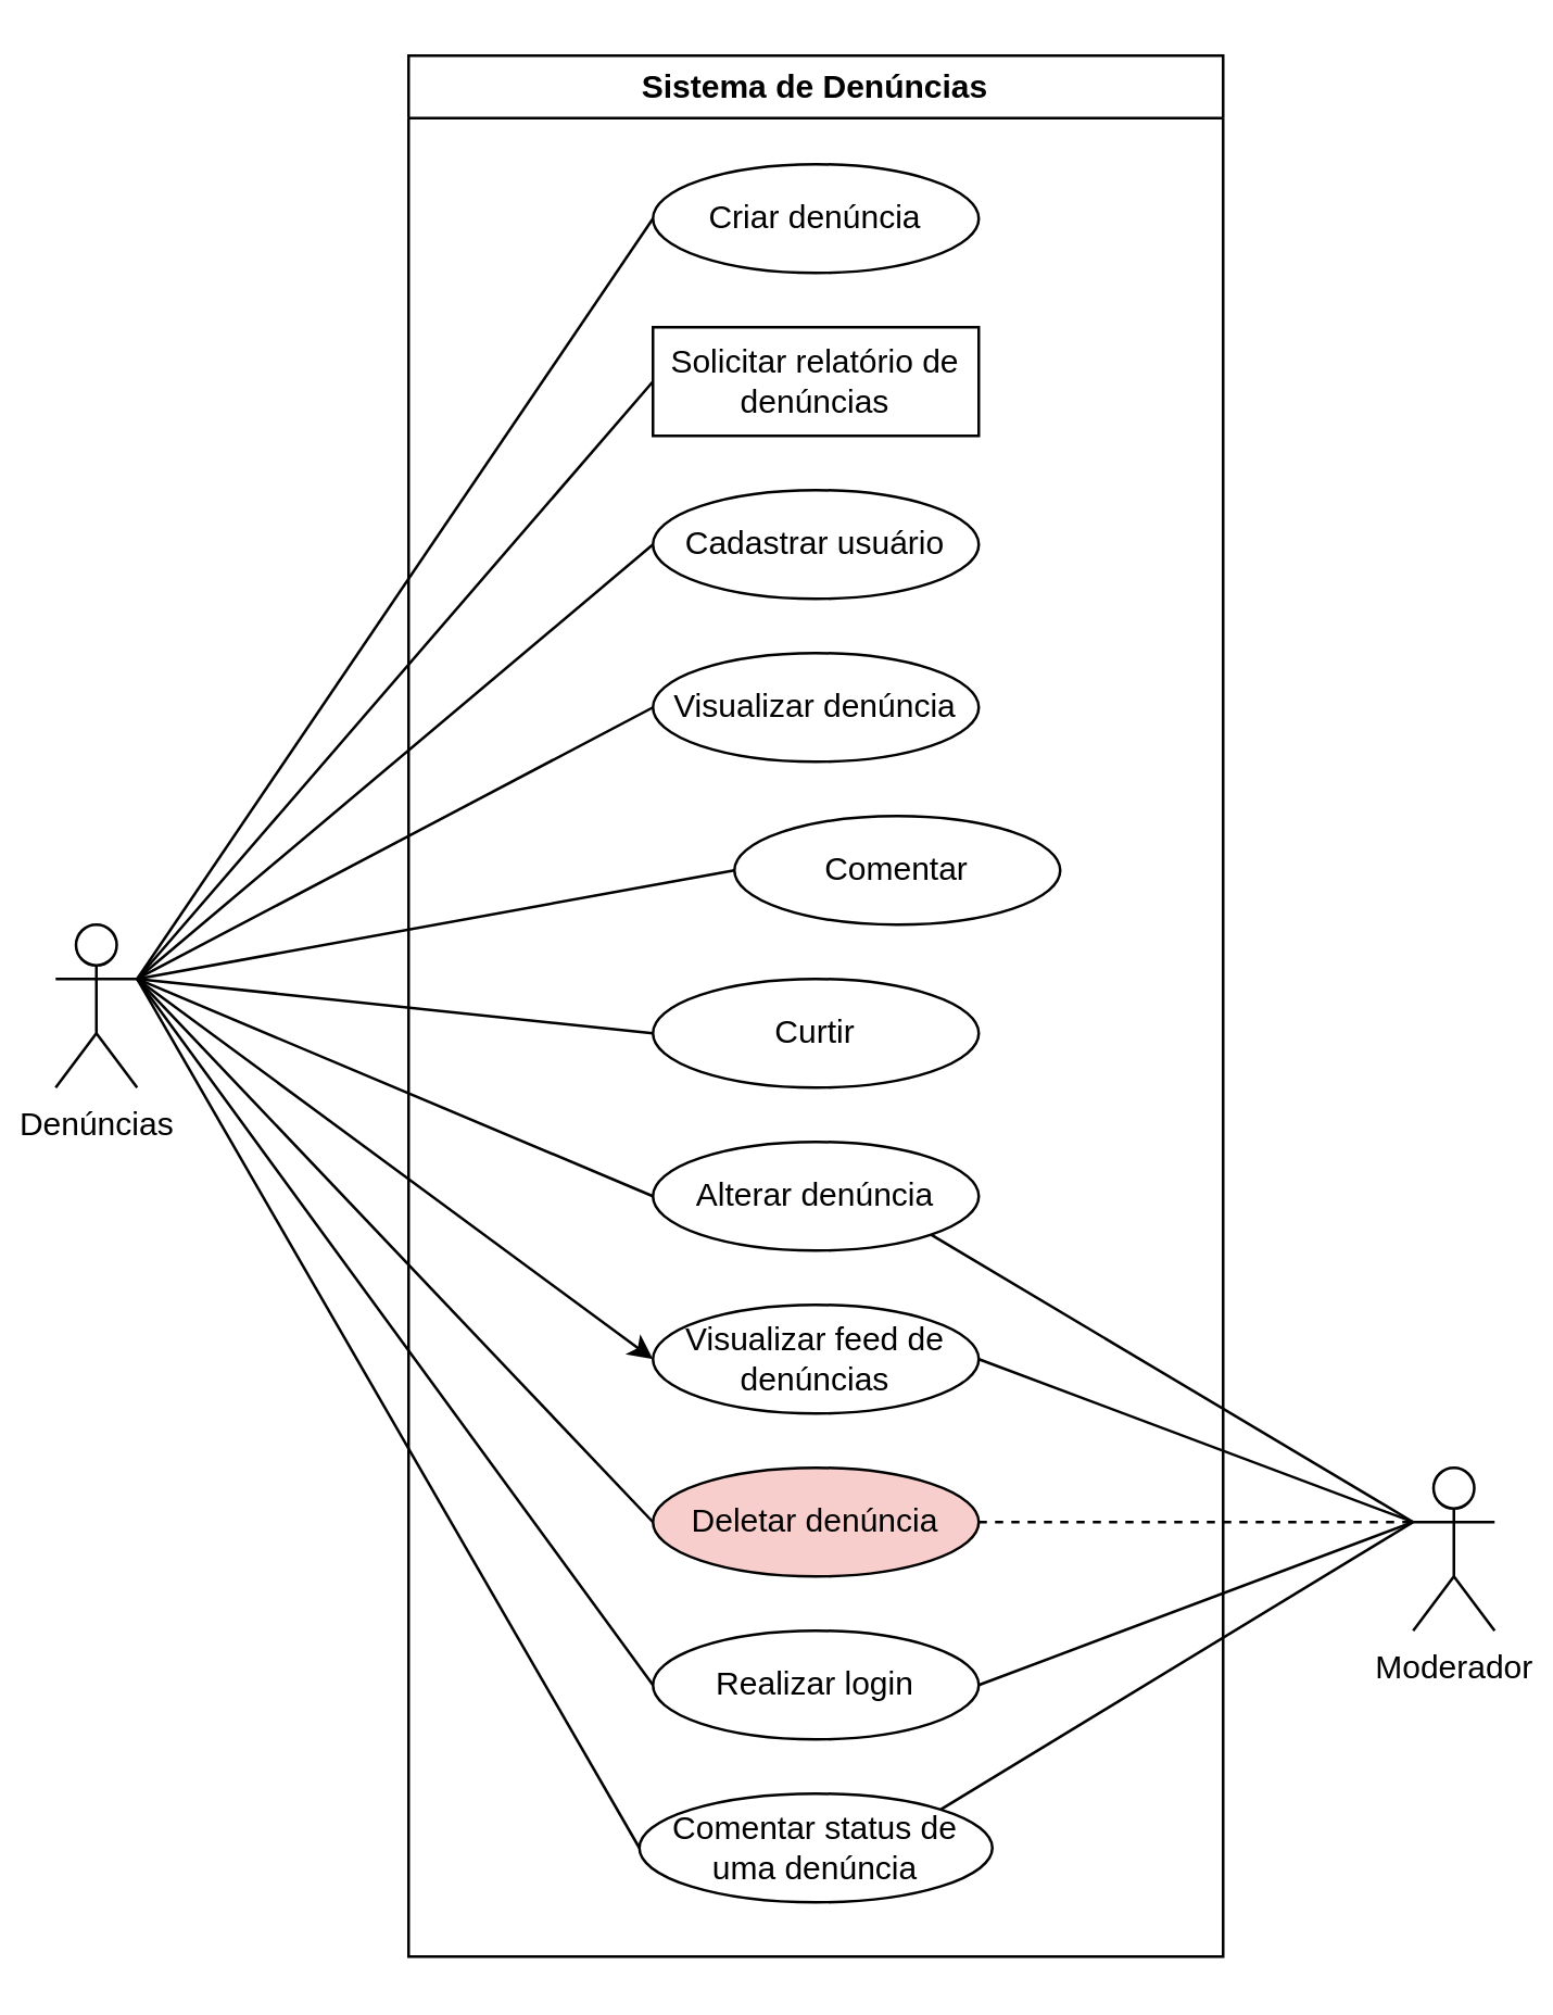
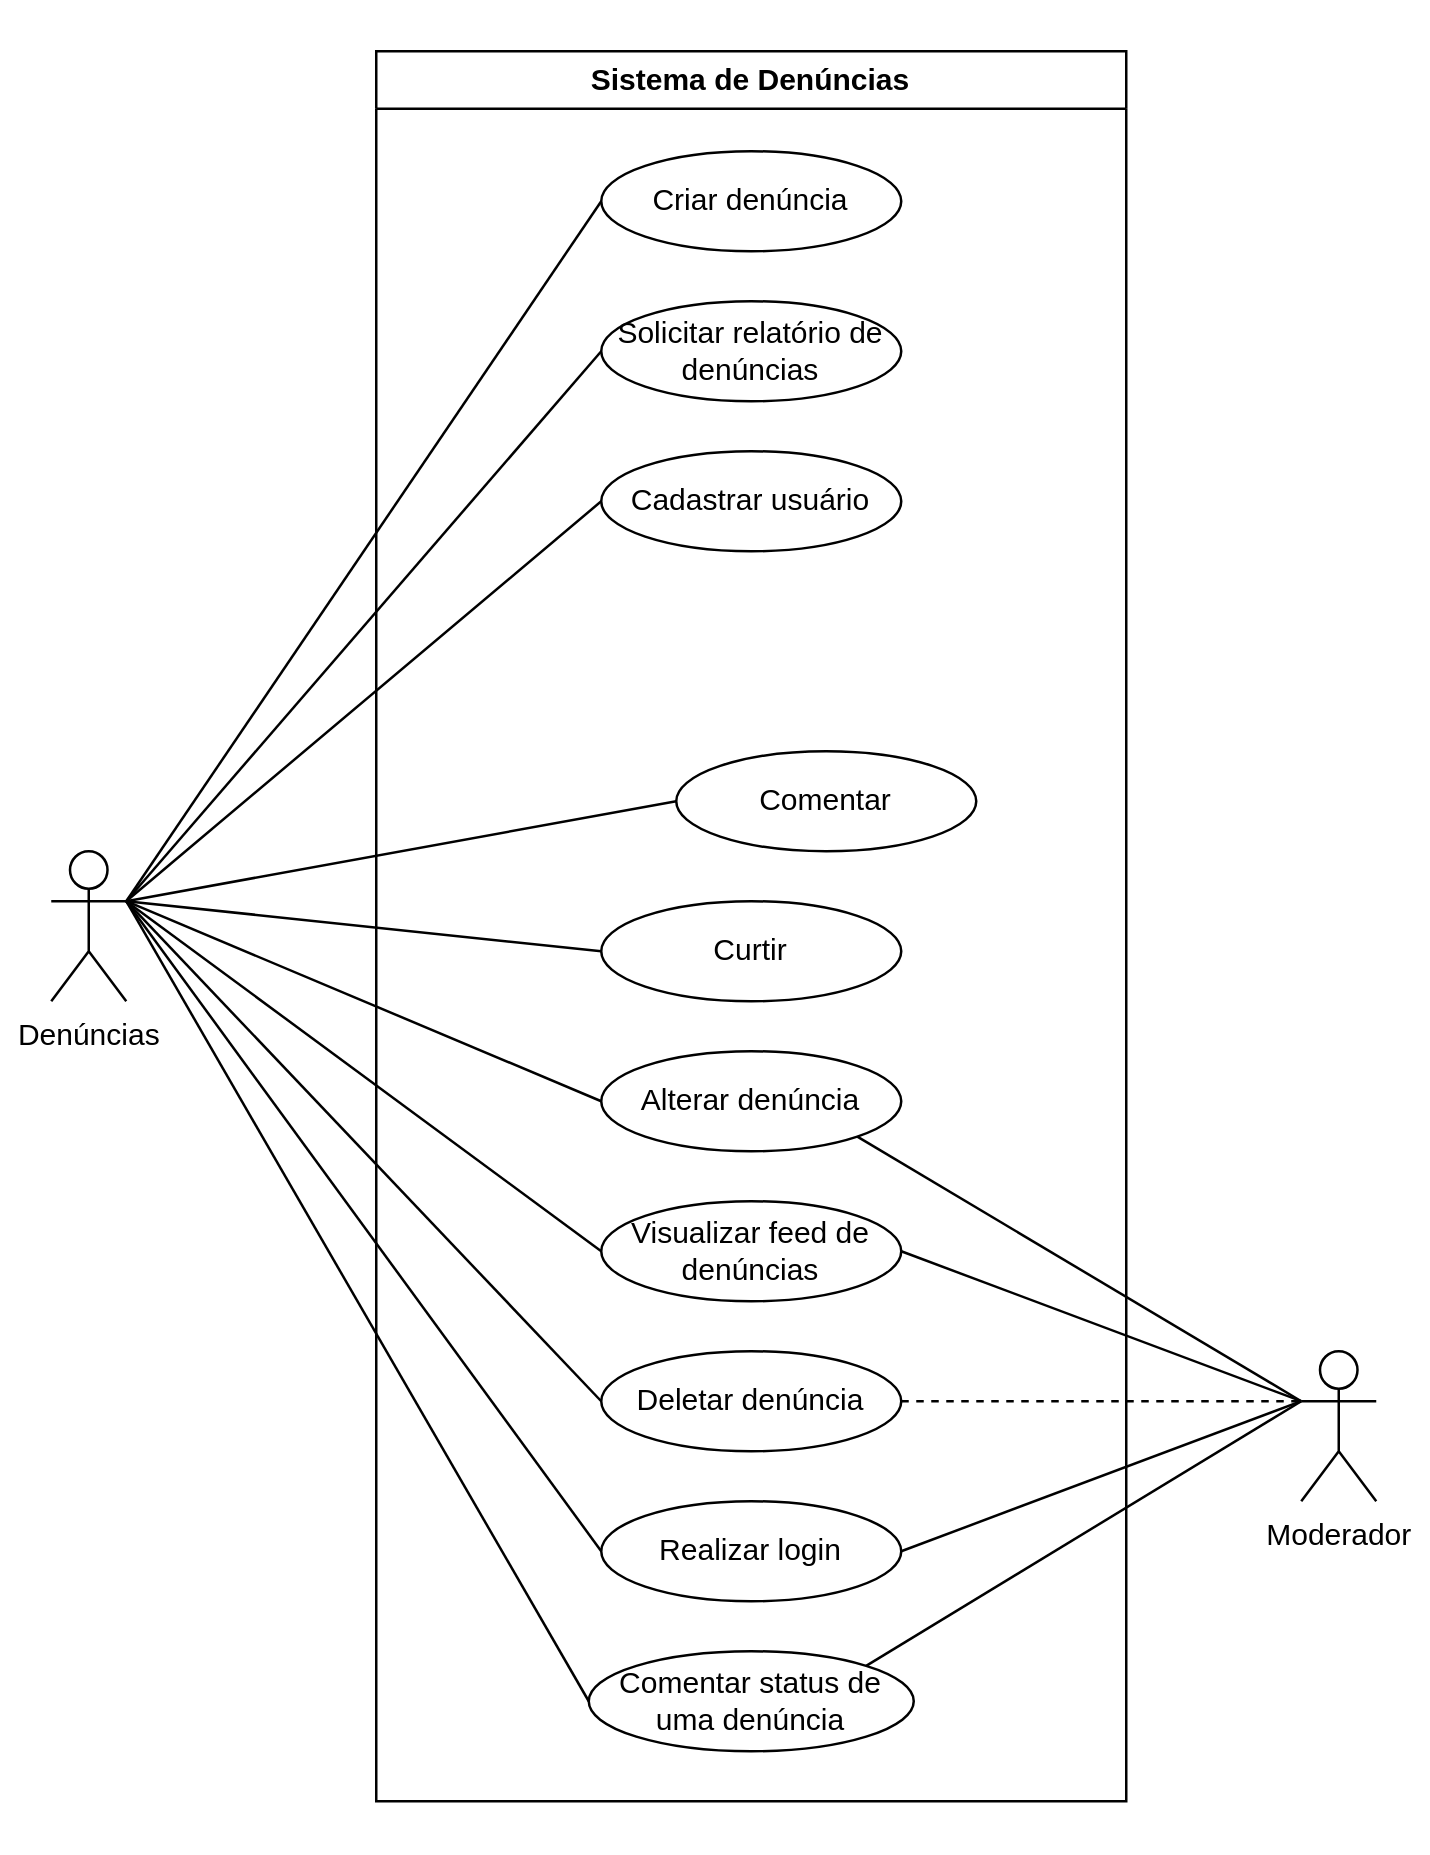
  <mxCell id="0" />
  <mxCell id="1" parent="0" />
  <mxCell id="2" value="Moderador" style="shape=umlActor;verticalLabelPosition=bottom;verticalAlign=top;html=1;outlineConnect=0;" parent="1" vertex="1"><mxGeometry x="520" y="540" width="30" height="60" as="geometry" /></mxCell>
  <mxCell id="3" value="Denúncias" style="shape=umlActor;verticalLabelPosition=bottom;verticalAlign=top;html=1;outlineConnect=0;" parent="1" vertex="1"><mxGeometry x="20" y="340" width="30" height="60" as="geometry" /></mxCell>
  <mxCell id="4" value="Criar denúncia" style="ellipse;whiteSpace=wrap;html=1;align=center;" parent="1" vertex="1"><mxGeometry x="240" y="60" width="120" height="40" as="geometry" /></mxCell>
  <mxCell id="5" value="Realizar login" style="ellipse;whiteSpace=wrap;html=1;align=center;" parent="1" vertex="1"><mxGeometry x="240" y="600" width="120" height="40" as="geometry" /></mxCell>
  <mxCell id="6" value="Visualizar feed de denúncias" style="ellipse;whiteSpace=wrap;html=1;align=center;" parent="1" vertex="1"><mxGeometry x="240" y="480" width="120" height="40" as="geometry" /></mxCell>
- <mxCell id="7" value="Deletar denúncia" style="ellipse;whiteSpace=wrap;html=1;align=center;fillColor=#f8cecc;" parent="1" vertex="1"><mxGeometry x="240" y="540" width="120" height="40" as="geometry" /></mxCell>
+ <mxCell id="7" value="Deletar denúncia" style="ellipse;whiteSpace=wrap;html=1;align=center;" parent="1" vertex="1"><mxGeometry x="240" y="540" width="120" height="40" as="geometry" /></mxCell>
  <mxCell id="8" value="Cadastrar usuário" style="ellipse;whiteSpace=wrap;html=1;align=center;" parent="1" vertex="1"><mxGeometry x="240" y="180" width="120" height="40" as="geometry" /></mxCell>
  <mxCell id="9" value="Alterar denúncia" style="ellipse;whiteSpace=wrap;html=1;align=center;" parent="1" vertex="1"><mxGeometry x="240" y="420" width="120" height="40" as="geometry" /></mxCell>
- <mxCell id="10" value="Visualizar denúncia" style="ellipse;whiteSpace=wrap;html=1;align=center;" parent="1" vertex="1"><mxGeometry x="240" y="240" width="120" height="40" as="geometry" /></mxCell>
- <mxCell id="11" value="Solicitar relatório de denúncias" style="whiteSpace=wrap;html=1;align=center;rounded=0;" parent="1" vertex="1"><mxGeometry x="240" y="120" width="120" height="40" as="geometry" /></mxCell>
+ <mxCell id="11" value="Solicitar relatório de denúncias" style="ellipse;whiteSpace=wrap;html=1;align=center;" parent="1" vertex="1"><mxGeometry x="240" y="120" width="120" height="40" as="geometry" /></mxCell>
  <mxCell id="12" value="" style="endArrow=none;html=1;rounded=0;entryX=0;entryY=0.5;entryDx=0;entryDy=0;exitX=1;exitY=0.333;exitDx=0;exitDy=0;exitPerimeter=0;" parent="1" source="3" target="4" edge="1"><mxGeometry width="50" height="50" relative="1" as="geometry"><mxPoint x="100" y="190" as="sourcePoint" /><mxPoint x="170" y="170" as="targetPoint" /></mxGeometry></mxCell>
  <mxCell id="13" value="" style="endArrow=none;html=1;rounded=0;entryX=0;entryY=0.5;entryDx=0;entryDy=0;exitX=1;exitY=0.333;exitDx=0;exitDy=0;exitPerimeter=0;" parent="1" source="3" target="5" edge="1"><mxGeometry width="50" height="50" relative="1" as="geometry"><mxPoint x="100" y="190" as="sourcePoint" /><mxPoint x="250" y="90" as="targetPoint" /></mxGeometry></mxCell>
- <mxCell id="14" value="" style="endArrow=classic;html=1;rounded=0;exitX=1;exitY=0.333;exitDx=0;exitDy=0;exitPerimeter=0;entryX=0;entryY=0.5;entryDx=0;entryDy=0;" parent="1" source="3" target="6" edge="1"><mxGeometry width="50" height="50" relative="1" as="geometry"><mxPoint x="100" y="190" as="sourcePoint" /><mxPoint x="250" y="150" as="targetPoint" /></mxGeometry></mxCell>
+ <mxCell id="14" value="" style="endArrow=none;html=1;rounded=0;exitX=1;exitY=0.333;exitDx=0;exitDy=0;exitPerimeter=0;entryX=0;entryY=0.5;entryDx=0;entryDy=0;" parent="1" source="3" target="6" edge="1"><mxGeometry width="50" height="50" relative="1" as="geometry"><mxPoint x="100" y="190" as="sourcePoint" /><mxPoint x="250" y="150" as="targetPoint" /></mxGeometry></mxCell>
  <mxCell id="15" value="" style="endArrow=none;html=1;rounded=0;entryX=0;entryY=0.5;entryDx=0;entryDy=0;exitX=1;exitY=0.333;exitDx=0;exitDy=0;exitPerimeter=0;" parent="1" source="3" target="8" edge="1"><mxGeometry width="50" height="50" relative="1" as="geometry"><mxPoint x="100" y="190" as="sourcePoint" /><mxPoint x="250" y="210" as="targetPoint" /></mxGeometry></mxCell>
  <mxCell id="16" value="" style="endArrow=none;html=1;rounded=0;entryX=0;entryY=0.5;entryDx=0;entryDy=0;exitX=1;exitY=0.333;exitDx=0;exitDy=0;exitPerimeter=0;" parent="1" source="3" target="7" edge="1"><mxGeometry width="50" height="50" relative="1" as="geometry"><mxPoint x="100" y="190" as="sourcePoint" /><mxPoint x="250" y="270" as="targetPoint" /></mxGeometry></mxCell>
  <mxCell id="17" value="" style="endArrow=none;html=1;rounded=0;entryX=0;entryY=0.5;entryDx=0;entryDy=0;exitX=1;exitY=0.333;exitDx=0;exitDy=0;exitPerimeter=0;" parent="1" source="3" target="9" edge="1"><mxGeometry width="50" height="50" relative="1" as="geometry"><mxPoint x="100" y="190" as="sourcePoint" /><mxPoint x="230" y="340" as="targetPoint" /></mxGeometry></mxCell>
- <mxCell id="18" value="" style="endArrow=none;html=1;rounded=0;entryX=0;entryY=0.5;entryDx=0;entryDy=0;exitX=1;exitY=0.333;exitDx=0;exitDy=0;exitPerimeter=0;" parent="1" source="3" target="10" edge="1"><mxGeometry width="50" height="50" relative="1" as="geometry"><mxPoint x="100" y="190" as="sourcePoint" /><mxPoint x="230" y="405" as="targetPoint" /></mxGeometry></mxCell>
  <mxCell id="19" value="" style="endArrow=none;html=1;rounded=0;entryX=0;entryY=0.5;entryDx=0;entryDy=0;exitX=1;exitY=0.333;exitDx=0;exitDy=0;exitPerimeter=0;" parent="1" source="3" target="11" edge="1"><mxGeometry width="50" height="50" relative="1" as="geometry"><mxPoint x="100" y="190" as="sourcePoint" /><mxPoint x="230" y="480" as="targetPoint" /></mxGeometry></mxCell>
  <mxCell id="20" value="" style="endArrow=none;html=1;rounded=0;exitX=1;exitY=0.5;exitDx=0;exitDy=0;entryX=0;entryY=0.333;entryDx=0;entryDy=0;entryPerimeter=0;" parent="1" source="5" target="2" edge="1"><mxGeometry width="50" height="50" relative="1" as="geometry"><mxPoint x="470" y="270" as="sourcePoint" /><mxPoint x="510" y="360" as="targetPoint" /></mxGeometry></mxCell>
  <mxCell id="21" value="" style="endArrow=none;html=1;rounded=0;exitX=1;exitY=0.5;exitDx=0;exitDy=0;entryX=0;entryY=0.333;entryDx=0;entryDy=0;entryPerimeter=0;" parent="1" source="6" target="2" edge="1"><mxGeometry width="50" height="50" relative="1" as="geometry"><mxPoint x="370" y="150" as="sourcePoint" /><mxPoint x="510" y="360" as="targetPoint" /></mxGeometry></mxCell>
  <mxCell id="22" value="" style="endArrow=none;html=1;rounded=0;exitX=1;exitY=0.5;exitDx=0;exitDy=0;entryX=0;entryY=0.333;entryDx=0;entryDy=0;entryPerimeter=0;dashed=1;" parent="1" source="7" target="2" edge="1"><mxGeometry width="50" height="50" relative="1" as="geometry"><mxPoint x="370" y="210" as="sourcePoint" /><mxPoint x="510" y="360" as="targetPoint" /></mxGeometry></mxCell>
  <mxCell id="23" value="" style="endArrow=none;html=1;rounded=0;exitX=1;exitY=1;exitDx=0;exitDy=0;entryX=0;entryY=0.333;entryDx=0;entryDy=0;entryPerimeter=0;" parent="1" source="9" target="2" edge="1"><mxGeometry width="50" height="50" relative="1" as="geometry"><mxPoint x="380" y="220" as="sourcePoint" /><mxPoint x="510" y="360" as="targetPoint" /></mxGeometry></mxCell>
  <mxCell id="24" value="Comentar status de uma denúncia" style="ellipse;whiteSpace=wrap;html=1;align=center;" parent="1" vertex="1"><mxGeometry x="235" y="660" width="130" height="40" as="geometry" /></mxCell>
  <mxCell id="25" value="" style="endArrow=none;html=1;rounded=0;exitX=1;exitY=0;exitDx=0;exitDy=0;entryX=0;entryY=0.333;entryDx=0;entryDy=0;entryPerimeter=0;" parent="1" source="24" target="2" edge="1"><mxGeometry width="50" height="50" relative="1" as="geometry"><mxPoint x="370" y="390" as="sourcePoint" /><mxPoint x="510" y="360" as="targetPoint" /></mxGeometry></mxCell>
  <mxCell id="26" value="" style="endArrow=none;html=1;rounded=0;exitX=0;exitY=0.5;exitDx=0;exitDy=0;entryX=1;entryY=0.333;entryDx=0;entryDy=0;entryPerimeter=0;" parent="1" source="24" target="3" edge="1"><mxGeometry width="50" height="50" relative="1" as="geometry"><mxPoint x="110" y="520" as="sourcePoint" /><mxPoint x="100" y="190" as="targetPoint" /></mxGeometry></mxCell>
  <mxCell id="27" value="Comentar" style="ellipse;whiteSpace=wrap;html=1;align=center;" parent="1" vertex="1"><mxGeometry x="270" y="300" width="120" height="40" as="geometry" /></mxCell>
  <mxCell id="28" value="Curtir" style="ellipse;whiteSpace=wrap;html=1;align=center;" parent="1" vertex="1"><mxGeometry x="240" y="360" width="120" height="40" as="geometry" /></mxCell>
  <mxCell id="29" value="" style="endArrow=none;html=1;rounded=0;entryX=0;entryY=0.5;entryDx=0;entryDy=0;exitX=1;exitY=0.333;exitDx=0;exitDy=0;exitPerimeter=0;" parent="1" source="3" target="27" edge="1"><mxGeometry width="50" height="50" relative="1" as="geometry"><mxPoint x="100" y="190" as="sourcePoint" /><mxPoint x="230" y="650" as="targetPoint" /></mxGeometry></mxCell>
  <mxCell id="30" value="" style="endArrow=none;html=1;rounded=0;entryX=0;entryY=0.5;entryDx=0;entryDy=0;exitX=1;exitY=0.333;exitDx=0;exitDy=0;exitPerimeter=0;" parent="1" source="3" target="28" edge="1"><mxGeometry width="50" height="50" relative="1" as="geometry"><mxPoint x="100" y="190" as="sourcePoint" /><mxPoint x="230" y="700" as="targetPoint" /></mxGeometry></mxCell>
  <mxCell id="31" style="edgeStyle=orthogonalEdgeStyle;rounded=0;orthogonalLoop=1;jettySize=auto;html=1;exitX=0.5;exitY=1;exitDx=0;exitDy=0;" parent="1" source="6" target="6" edge="1"><mxGeometry relative="1" as="geometry" /></mxCell>
  <mxCell id="32" value="Sistema de Denúncias" style="swimlane;whiteSpace=wrap;html=1;" parent="1" vertex="1"><mxGeometry x="150" y="20" width="300" height="700" as="geometry" /></mxCell>
